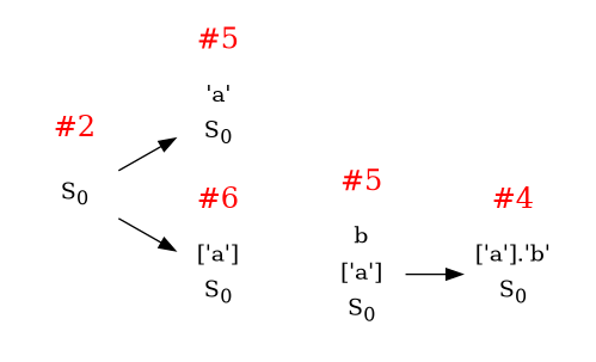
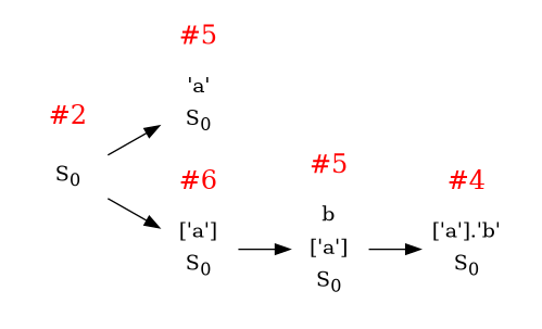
  digraph {
    nodesep=0.5
    rankdir=LR
    node [color=white shape=record style=filled toplabel=1]
    n1 [label=<S<sub>0</sub>> toplabel=""]
    n2 [label=<'a'|S<sub>0</sub>>]
    n3 [label=<['a']|S<sub>0</sub>>]
    n4 [label=<b|['a']|S<sub>0</sub>>]
    n5 [label=<['a'].'b'|S<sub>0</sub>>]
    subgraph cluster_1 {
      color=white
      label=<<FONT color="red" POINT-SIZE="18">#2</FONT>>
      style=filled
      n1
    }
    subgraph cluster_2 {
      color=white
      label=<<FONT color="red" POINT-SIZE="18">#5</FONT>>
      style=filled
      n2
    }
    subgraph cluster_3 {
      color=white
      label=<<FONT color="red" POINT-SIZE="18">#6</FONT>>
      style=filled
      n3
    }
    subgraph cluster_4 {
      color=white
      label=<<FONT color="red" POINT-SIZE="18">#5</FONT>>
      style=filled
      n4
    }
    subgraph cluster_5 {
      color=white
      label=<<FONT color="red" POINT-SIZE="18">#4</FONT>>
      style=filled
      n5
    }
    n1 -> n2
    n1 -> n3
+   n3 -> n4
    n4 -> n5
  }
